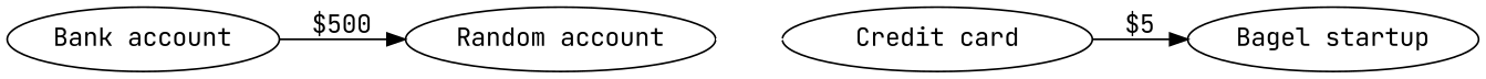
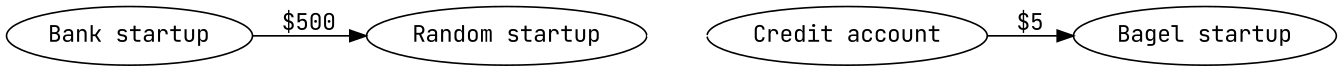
  digraph {
    fontname="JetBrains Mono"
    rankdir=LR
    node [fontname="JetBrains Mono"]
    edge [fontname="JetBrains Mono"]
-   n1 [label="Bank account"]
-   n2 [label="Random account"]
-   n3 [label="Credit card"]
+   n1 [label="Bank startup"]
+   n2 [label="Random startup"]
+   n3 [label="Credit account"]
    n4 [label="Bagel startup"]
    n1 -> n2 [label="$500"]
    n2 -> n3 [color=white]
    n3 -> n4 [label="$5"]
  }
